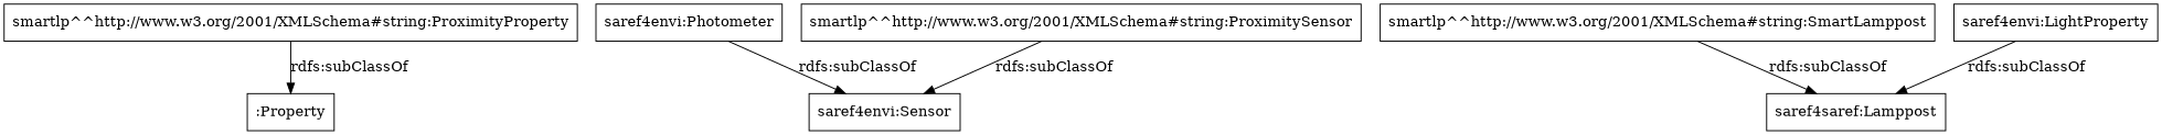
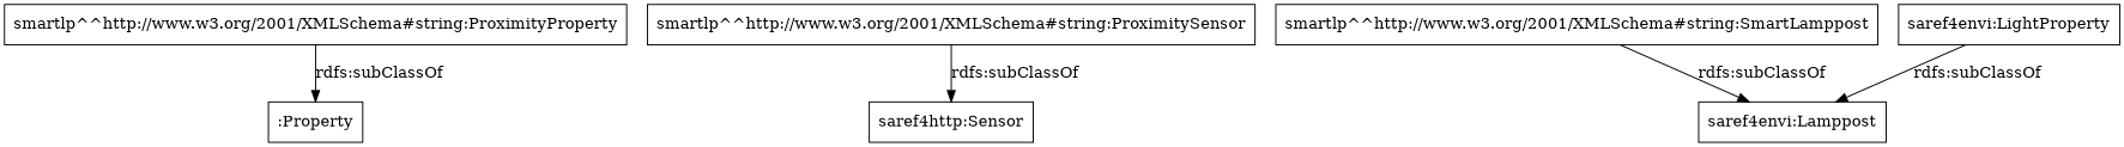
  digraph {
    rankdir=TB
    node [color=black shape=rectangle]
    "smartlp^^http://www.w3.org/2001/XMLSchema#string:ProximityProperty"
    ":Property"
-   "saref4envi:Photometer"
-   "saref4envi:Sensor"
+   "saref4envi:Sensor" [label="saref4http:Sensor"]
    "smartlp^^http://www.w3.org/2001/XMLSchema#string:SmartLamppost"
-   "saref4envi:Lamppost" [label="saref4saref:Lamppost"]
+   "saref4envi:Lamppost"
    "smartlp^^http://www.w3.org/2001/XMLSchema#string:ProximitySensor"
    "saref4envi:LightProperty"
    "smartlp^^http://www.w3.org/2001/XMLSchema#string:ProximityProperty" -> ":Property" [label="rdfs:subClassOf"]
-   "saref4envi:Photometer" -> "saref4envi:Sensor" [label="rdfs:subClassOf"]
    "smartlp^^http://www.w3.org/2001/XMLSchema#string:SmartLamppost" -> "saref4envi:Lamppost" [label="rdfs:subClassOf"]
    "smartlp^^http://www.w3.org/2001/XMLSchema#string:ProximitySensor" -> "saref4envi:Sensor" [label="rdfs:subClassOf"]
    "saref4envi:LightProperty" -> "saref4envi:Lamppost" [label="rdfs:subClassOf"]
  }
